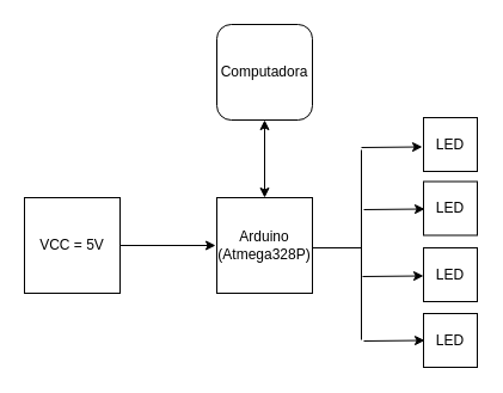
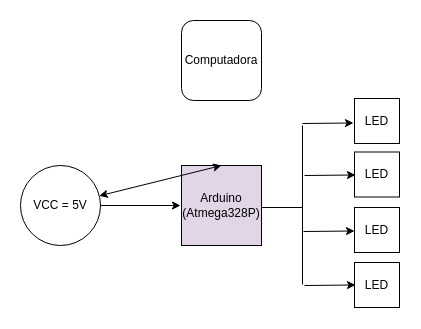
  <mxCell id="0" />
  <mxCell id="1" parent="0" />
- <mxCell id="2" value="VCC = 5V" style="whiteSpace=wrap;html=1;aspect=fixed;" parent="1" vertex="1"><mxGeometry x="20" y="165" width="80" height="80" as="geometry" /></mxCell>
+ <mxCell id="2" value="VCC = 5V" style="ellipse;whiteSpace=wrap;html=1;aspect=fixed;" parent="1" vertex="1"><mxGeometry x="20" y="165" width="80" height="80" as="geometry" /></mxCell>
  <mxCell id="3" value="" style="endArrow=classic;html=1;exitX=1;exitY=0.5;exitDx=0;exitDy=0;" parent="1" source="2" edge="1"><mxGeometry width="50" height="50" relative="1" as="geometry"><mxPoint x="110" y="204.5" as="sourcePoint" /><mxPoint x="180" y="205" as="targetPoint" /></mxGeometry></mxCell>
- <mxCell id="4" value="Arduino&lt;br&gt;(Atmega328P)" style="whiteSpace=wrap;html=1;aspect=fixed;" parent="1" vertex="1"><mxGeometry x="181" y="165" width="80" height="80" as="geometry" /></mxCell>
+ <mxCell id="4" value="Arduino&lt;br&gt;(Atmega328P)" style="whiteSpace=wrap;html=1;aspect=fixed;fillColor=#e1d5e7;" parent="1" vertex="1"><mxGeometry x="181" y="165" width="80" height="80" as="geometry" /></mxCell>
  <mxCell id="5" value="LED" style="whiteSpace=wrap;html=1;aspect=fixed;" parent="1" vertex="1"><mxGeometry x="354" y="151.5" width="45" height="45" as="geometry" /></mxCell>
  <mxCell id="6" value="Computadora" style="whiteSpace=wrap;html=1;aspect=fixed;rounded=1;" parent="1" vertex="1"><mxGeometry x="181" y="20" width="80" height="80" as="geometry" /></mxCell>
  <mxCell id="7" value="LED" style="whiteSpace=wrap;html=1;aspect=fixed;" parent="1" vertex="1"><mxGeometry x="354" y="98" width="45" height="45" as="geometry" /></mxCell>
  <mxCell id="8" value="LED" style="whiteSpace=wrap;html=1;aspect=fixed;" parent="1" vertex="1"><mxGeometry x="354" y="207" width="45" height="45" as="geometry" /></mxCell>
  <mxCell id="9" value="LED" style="whiteSpace=wrap;html=1;aspect=fixed;" parent="1" vertex="1"><mxGeometry x="354" y="262" width="45" height="45" as="geometry" /></mxCell>
  <mxCell id="10" value="" style="endArrow=none;html=1;" parent="1" edge="1"><mxGeometry width="50" height="50" relative="1" as="geometry"><mxPoint x="261" y="207" as="sourcePoint" /><mxPoint x="302" y="207" as="targetPoint" /></mxGeometry></mxCell>
  <mxCell id="11" value="" style="endArrow=none;html=1;" parent="1" edge="1"><mxGeometry width="50" height="50" relative="1" as="geometry"><mxPoint x="302" y="284" as="sourcePoint" /><mxPoint x="302" y="125" as="targetPoint" /></mxGeometry></mxCell>
  <mxCell id="12" value="" style="endArrow=classic;html=1;entryX=0;entryY=0.5;entryDx=0;entryDy=0;" parent="1" edge="1"><mxGeometry width="50" height="50" relative="1" as="geometry"><mxPoint x="302" y="123" as="sourcePoint" /><mxPoint x="353" y="122.5" as="targetPoint" /></mxGeometry></mxCell>
  <mxCell id="13" value="" style="endArrow=classic;html=1;entryX=0;entryY=0.5;entryDx=0;entryDy=0;" parent="1" edge="1"><mxGeometry width="50" height="50" relative="1" as="geometry"><mxPoint x="304" y="175" as="sourcePoint" /><mxPoint x="355" y="174.5" as="targetPoint" /></mxGeometry></mxCell>
  <mxCell id="14" value="" style="endArrow=classic;html=1;entryX=0;entryY=0.5;entryDx=0;entryDy=0;" parent="1" edge="1"><mxGeometry width="50" height="50" relative="1" as="geometry"><mxPoint x="303" y="231" as="sourcePoint" /><mxPoint x="354" y="230.5" as="targetPoint" /></mxGeometry></mxCell>
  <mxCell id="15" value="" style="endArrow=classic;html=1;entryX=0;entryY=0.5;entryDx=0;entryDy=0;" parent="1" edge="1"><mxGeometry width="50" height="50" relative="1" as="geometry"><mxPoint x="304" y="285" as="sourcePoint" /><mxPoint x="355" y="284.5" as="targetPoint" /></mxGeometry></mxCell>
- <mxCell id="16" value="" style="endArrow=classic;startArrow=classic;html=1;entryX=0.5;entryY=1;entryDx=0;entryDy=0;exitX=0.5;exitY=0;exitDx=0;exitDy=0;" edge="1" parent="1" source="4" target="6"><mxGeometry width="50" height="50" relative="1" as="geometry"><mxPoint x="196" y="154" as="sourcePoint" /><mxPoint x="246" y="104" as="targetPoint" /></mxGeometry></mxCell>
+ <mxCell id="16" value="" style="endArrow=classic;startArrow=classic;html=1;exitX=0.5;exitY=0;exitDx=0;exitDy=0;" edge="1" parent="1" source="4" target="2"><mxGeometry width="50" height="50" relative="1" as="geometry"><mxPoint x="196" y="154" as="sourcePoint" /><mxPoint x="246" y="104" as="targetPoint" /></mxGeometry></mxCell>
